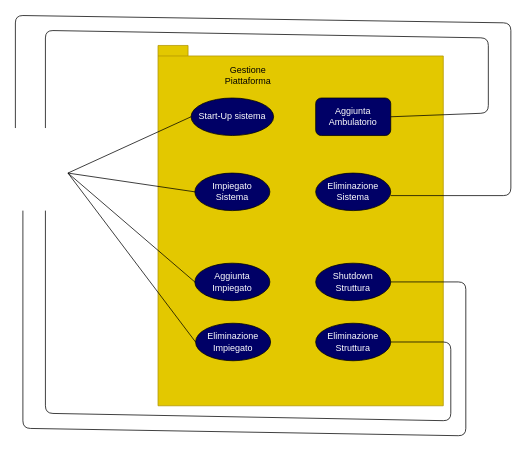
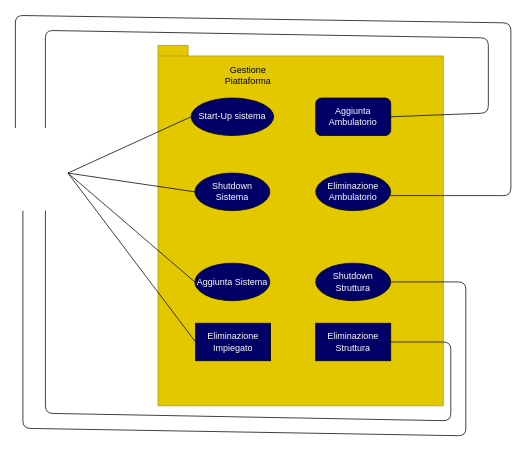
  <mxCell id="0" />
  <mxCell id="1" parent="0" />
  <mxCell id="2" value="" style="shape=folder;fontStyle=1;spacingTop=10;tabWidth=40;tabHeight=14;tabPosition=left;html=1;fillColor=#e3c800;strokeColor=#B09500;fontColor=#ffffff;" parent="1" vertex="1"><mxGeometry x="210" y="60" width="380" height="480" as="geometry" /></mxCell>
  <mxCell id="3" value="&lt;font color=&quot;#ffffff&quot;&gt;Start-Up sistema&lt;/font&gt;" style="ellipse;whiteSpace=wrap;html=1;fillColor=#000066;" parent="1" vertex="1"><mxGeometry x="254" y="130" width="110" height="50" as="geometry" /></mxCell>
- <mxCell id="4" value="&lt;font color=&quot;#ffffff&quot;&gt;Impiegato Sistema&lt;/font&gt;" style="ellipse;whiteSpace=wrap;html=1;fillColor=#000066;" parent="1" vertex="1"><mxGeometry x="259" y="230" width="100" height="50" as="geometry" /></mxCell>
+ <mxCell id="4" value="&lt;font color=&quot;#ffffff&quot;&gt;Shutdown Sistema&lt;/font&gt;" style="ellipse;whiteSpace=wrap;html=1;fillColor=#000066;" parent="1" vertex="1"><mxGeometry x="259" y="230" width="100" height="50" as="geometry" /></mxCell>
  <mxCell id="5" value="" style="endArrow=none;html=1;entryX=0;entryY=0.5;entryDx=0;entryDy=0;" parent="1" target="3" edge="1"><mxGeometry width="50" height="50" relative="1" as="geometry"><mxPoint x="90" y="230" as="sourcePoint" /><mxPoint x="390" y="290" as="targetPoint" /></mxGeometry></mxCell>
  <mxCell id="6" value="" style="endArrow=none;html=1;entryX=0;entryY=0.5;entryDx=0;entryDy=0;" parent="1" target="4" edge="1"><mxGeometry width="50" height="50" relative="1" as="geometry"><mxPoint x="90" y="230" as="sourcePoint" /><mxPoint x="390" y="290" as="targetPoint" /></mxGeometry></mxCell>
  <mxCell id="7" value="Gestione Piattaforma" style="text;html=1;strokeColor=none;fillColor=none;align=center;verticalAlign=middle;whiteSpace=wrap;rounded=0;" parent="1" vertex="1"><mxGeometry x="305" y="90" width="50" height="20" as="geometry" /></mxCell>
- <mxCell id="8" value="&lt;font color=&quot;#ffffff&quot;&gt;Aggiunta Impiegato&lt;/font&gt;" style="ellipse;whiteSpace=wrap;html=1;fillColor=#000066;" parent="1" vertex="1"><mxGeometry x="259" y="350" width="100" height="50" as="geometry" /></mxCell>
- <mxCell id="9" value="&lt;font color=&quot;#ffffff&quot;&gt;Eliminazione Impiegato&lt;/font&gt;" style="ellipse;whiteSpace=wrap;html=1;fillColor=#000066;" parent="1" vertex="1"><mxGeometry x="260" y="430" width="100" height="50" as="geometry" /></mxCell>
+ <mxCell id="8" value="&lt;font color=&quot;#ffffff&quot;&gt;Aggiunta Sistema&lt;/font&gt;" style="ellipse;whiteSpace=wrap;html=1;fillColor=#000066;" parent="1" vertex="1"><mxGeometry x="259" y="350" width="100" height="50" as="geometry" /></mxCell>
+ <mxCell id="9" value="&lt;font color=&quot;#ffffff&quot;&gt;Eliminazione Impiegato&lt;/font&gt;" style="whiteSpace=wrap;html=1;fillColor=#000066;rounded=0;" parent="1" vertex="1"><mxGeometry x="260" y="430" width="100" height="50" as="geometry" /></mxCell>
  <mxCell id="10" value="&lt;font color=&quot;#ffffff&quot;&gt;Shutdown Struttura&lt;/font&gt;" style="ellipse;whiteSpace=wrap;html=1;fillColor=#000066;" parent="1" vertex="1"><mxGeometry x="420" y="350" width="100" height="50" as="geometry" /></mxCell>
- <mxCell id="11" value="&lt;font color=&quot;#ffffff&quot;&gt;Eliminazione Struttura&lt;/font&gt;" style="ellipse;whiteSpace=wrap;html=1;fillColor=#000066;" parent="1" vertex="1"><mxGeometry x="420" y="430" width="100" height="50" as="geometry" /></mxCell>
+ <mxCell id="11" value="&lt;font color=&quot;#ffffff&quot;&gt;Eliminazione Struttura&lt;/font&gt;" style="whiteSpace=wrap;html=1;fillColor=#000066;rounded=0;" parent="1" vertex="1"><mxGeometry x="420" y="430" width="100" height="50" as="geometry" /></mxCell>
  <mxCell id="12" value="" style="endArrow=none;html=1;entryX=0;entryY=0.5;entryDx=0;entryDy=0;" parent="1" target="8" edge="1"><mxGeometry width="50" height="50" relative="1" as="geometry"><mxPoint x="90" y="230" as="sourcePoint" /><mxPoint x="390" y="310" as="targetPoint" /></mxGeometry></mxCell>
  <mxCell id="13" value="" style="endArrow=none;html=1;entryX=0;entryY=0.5;entryDx=0;entryDy=0;" parent="1" target="9" edge="1"><mxGeometry width="50" height="50" relative="1" as="geometry"><mxPoint x="90" y="230" as="sourcePoint" /><mxPoint x="390" y="310" as="targetPoint" /></mxGeometry></mxCell>
  <mxCell id="14" value="" style="endArrow=none;html=1;entryX=1;entryY=0.5;entryDx=0;entryDy=0;" parent="1" target="10" edge="1"><mxGeometry width="50" height="50" relative="1" as="geometry"><mxPoint x="30" y="280" as="sourcePoint" /><mxPoint x="620" y="350" as="targetPoint" /><Array as="points"><mxPoint x="30" y="570" /><mxPoint x="620" y="580" /><mxPoint x="620" y="375" /></Array></mxGeometry></mxCell>
  <mxCell id="15" value="" style="endArrow=none;html=1;entryX=1;entryY=0.5;entryDx=0;entryDy=0;" parent="1" target="11" edge="1"><mxGeometry width="50" height="50" relative="1" as="geometry"><mxPoint x="60" y="280" as="sourcePoint" /><mxPoint x="390" y="410" as="targetPoint" /><Array as="points"><mxPoint x="60" y="550" /><mxPoint x="600" y="560" /><mxPoint x="600" y="455" /></Array></mxGeometry></mxCell>
  <mxCell id="16" value="&lt;font color=&quot;#ffffff&quot;&gt;Aggiunta Ambulatorio&lt;/font&gt;" style="whiteSpace=wrap;html=1;fillColor=#000066;rounded=1;" vertex="1" parent="1"><mxGeometry x="420" y="130" width="100" height="50" as="geometry" /></mxCell>
- <mxCell id="17" value="&lt;font color=&quot;#ffffff&quot;&gt;Eliminazione Sistema&lt;/font&gt;" style="ellipse;whiteSpace=wrap;html=1;fillColor=#000066;" vertex="1" parent="1"><mxGeometry x="420" y="230" width="100" height="50" as="geometry" /></mxCell>
+ <mxCell id="17" value="&lt;font color=&quot;#ffffff&quot;&gt;Eliminazione Ambulatorio&lt;/font&gt;" style="ellipse;whiteSpace=wrap;html=1;fillColor=#000066;" vertex="1" parent="1"><mxGeometry x="420" y="230" width="100" height="50" as="geometry" /></mxCell>
  <mxCell id="18" value="" style="endArrow=none;html=1;" edge="1" parent="1"><mxGeometry width="50" height="50" relative="1" as="geometry"><mxPoint x="520" y="260" as="sourcePoint" /><mxPoint x="20" y="170" as="targetPoint" /><Array as="points"><mxPoint x="680" y="260" /><mxPoint x="680" y="30" /><mxPoint x="20" y="20" /></Array></mxGeometry></mxCell>
  <mxCell id="19" value="" style="endArrow=none;html=1;entryX=1;entryY=0.5;entryDx=0;entryDy=0;" edge="1" parent="1" target="16"><mxGeometry width="50" height="50" relative="1" as="geometry"><mxPoint x="60" y="170" as="sourcePoint" /><mxPoint x="430" y="200" as="targetPoint" /><Array as="points"><mxPoint x="60" y="40" /><mxPoint x="650" y="50" /><mxPoint x="650" y="150" /></Array></mxGeometry></mxCell>
